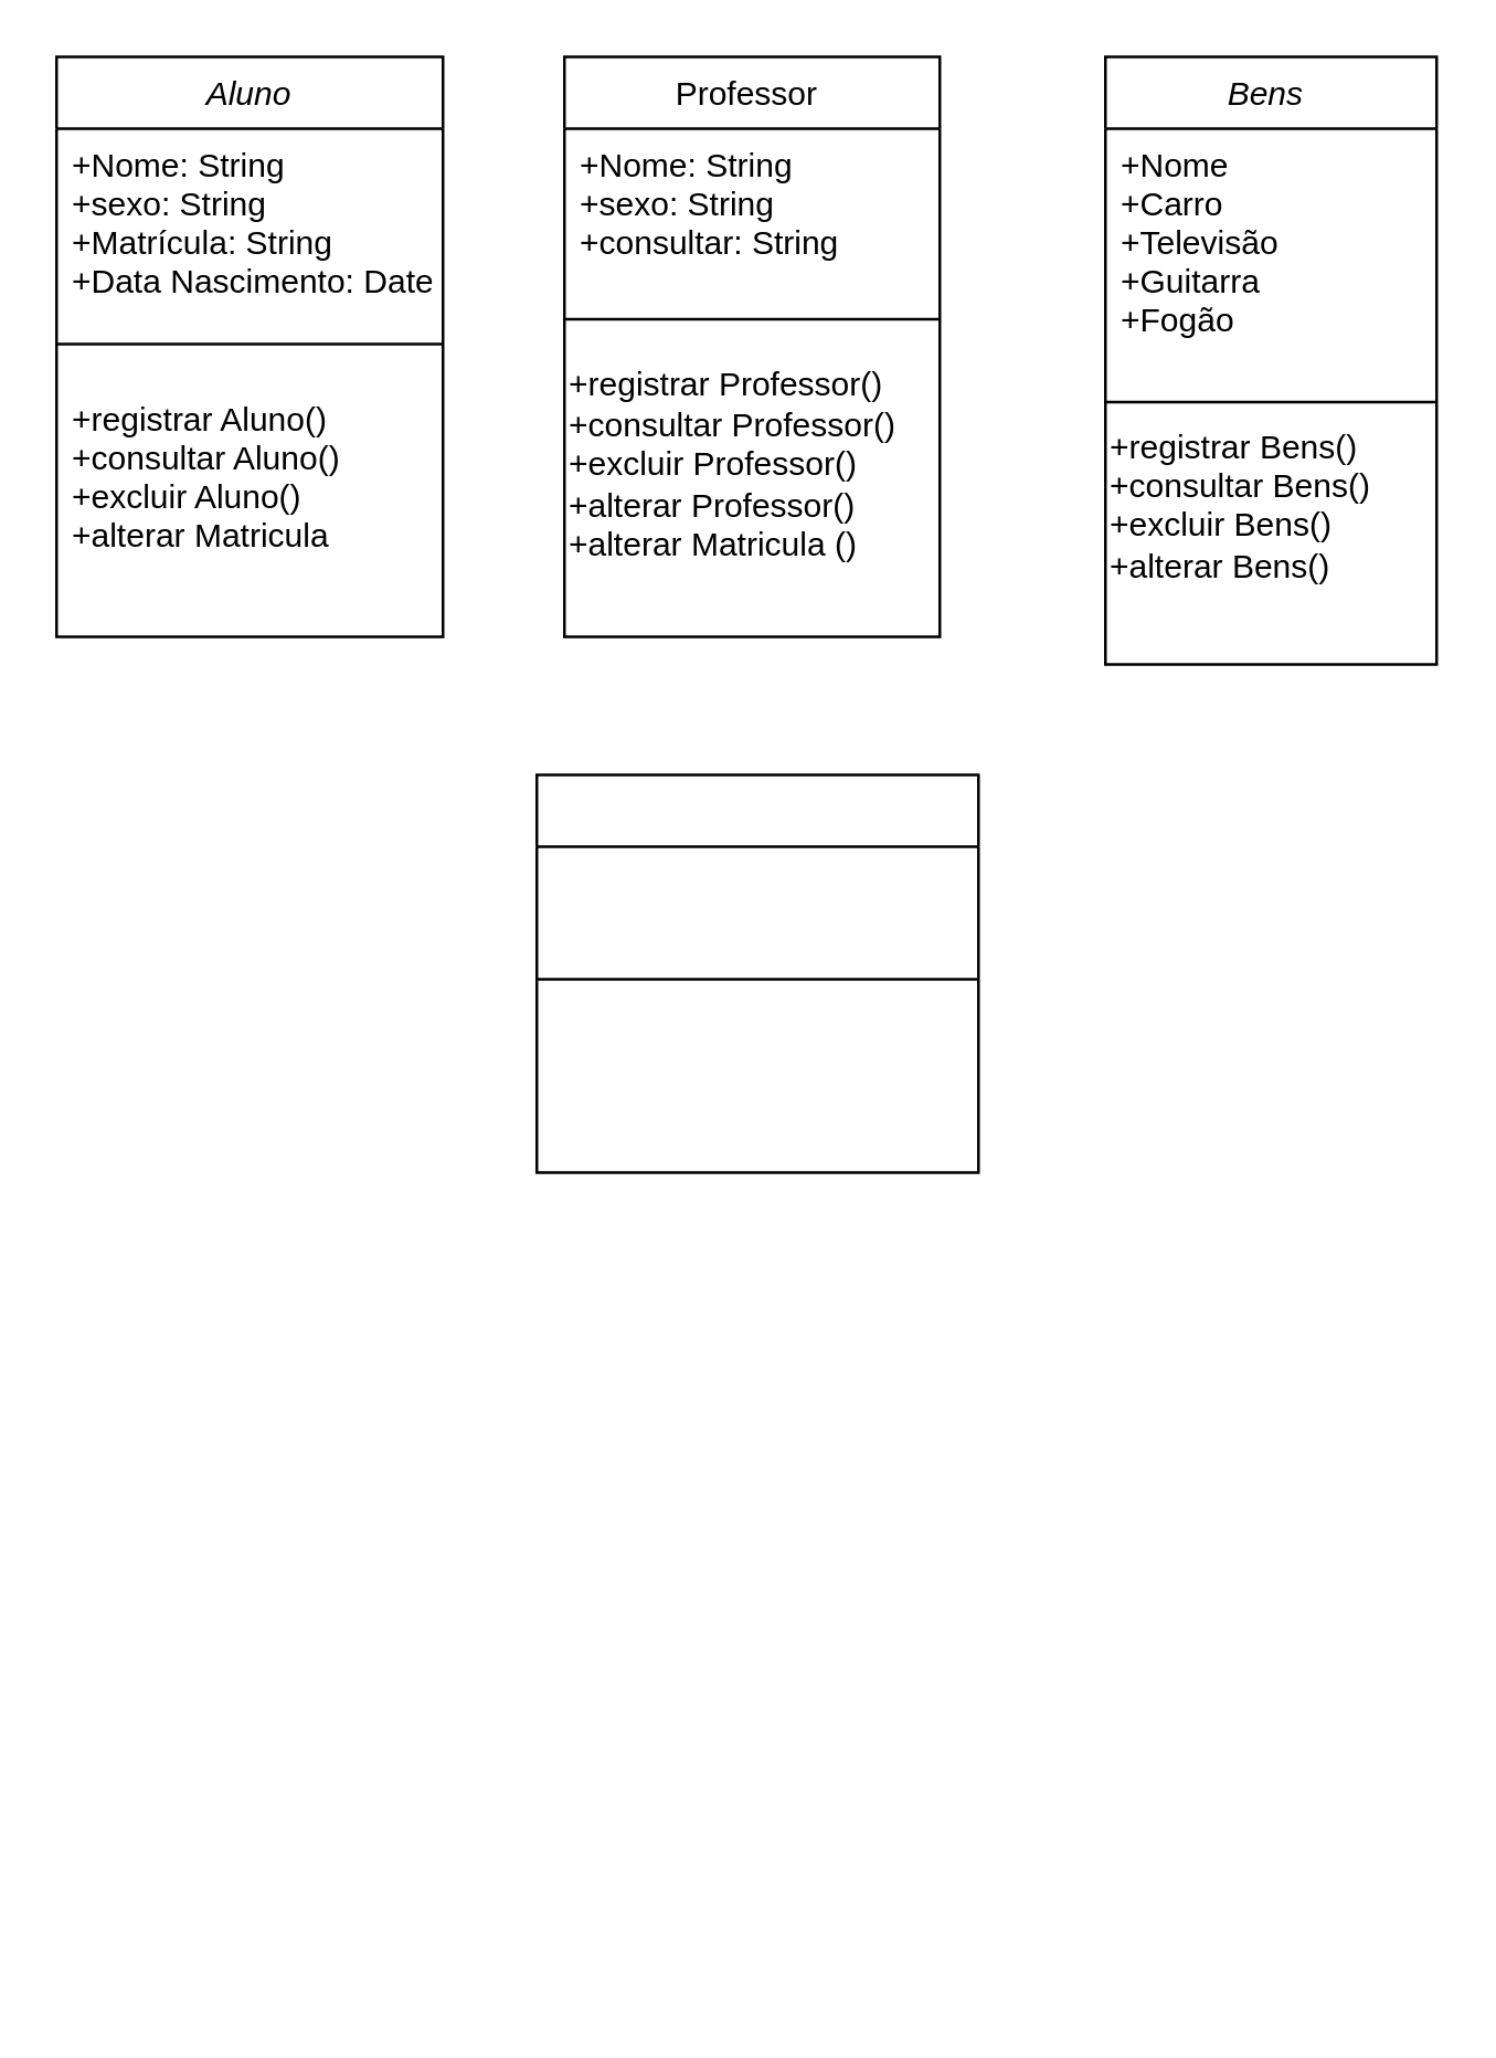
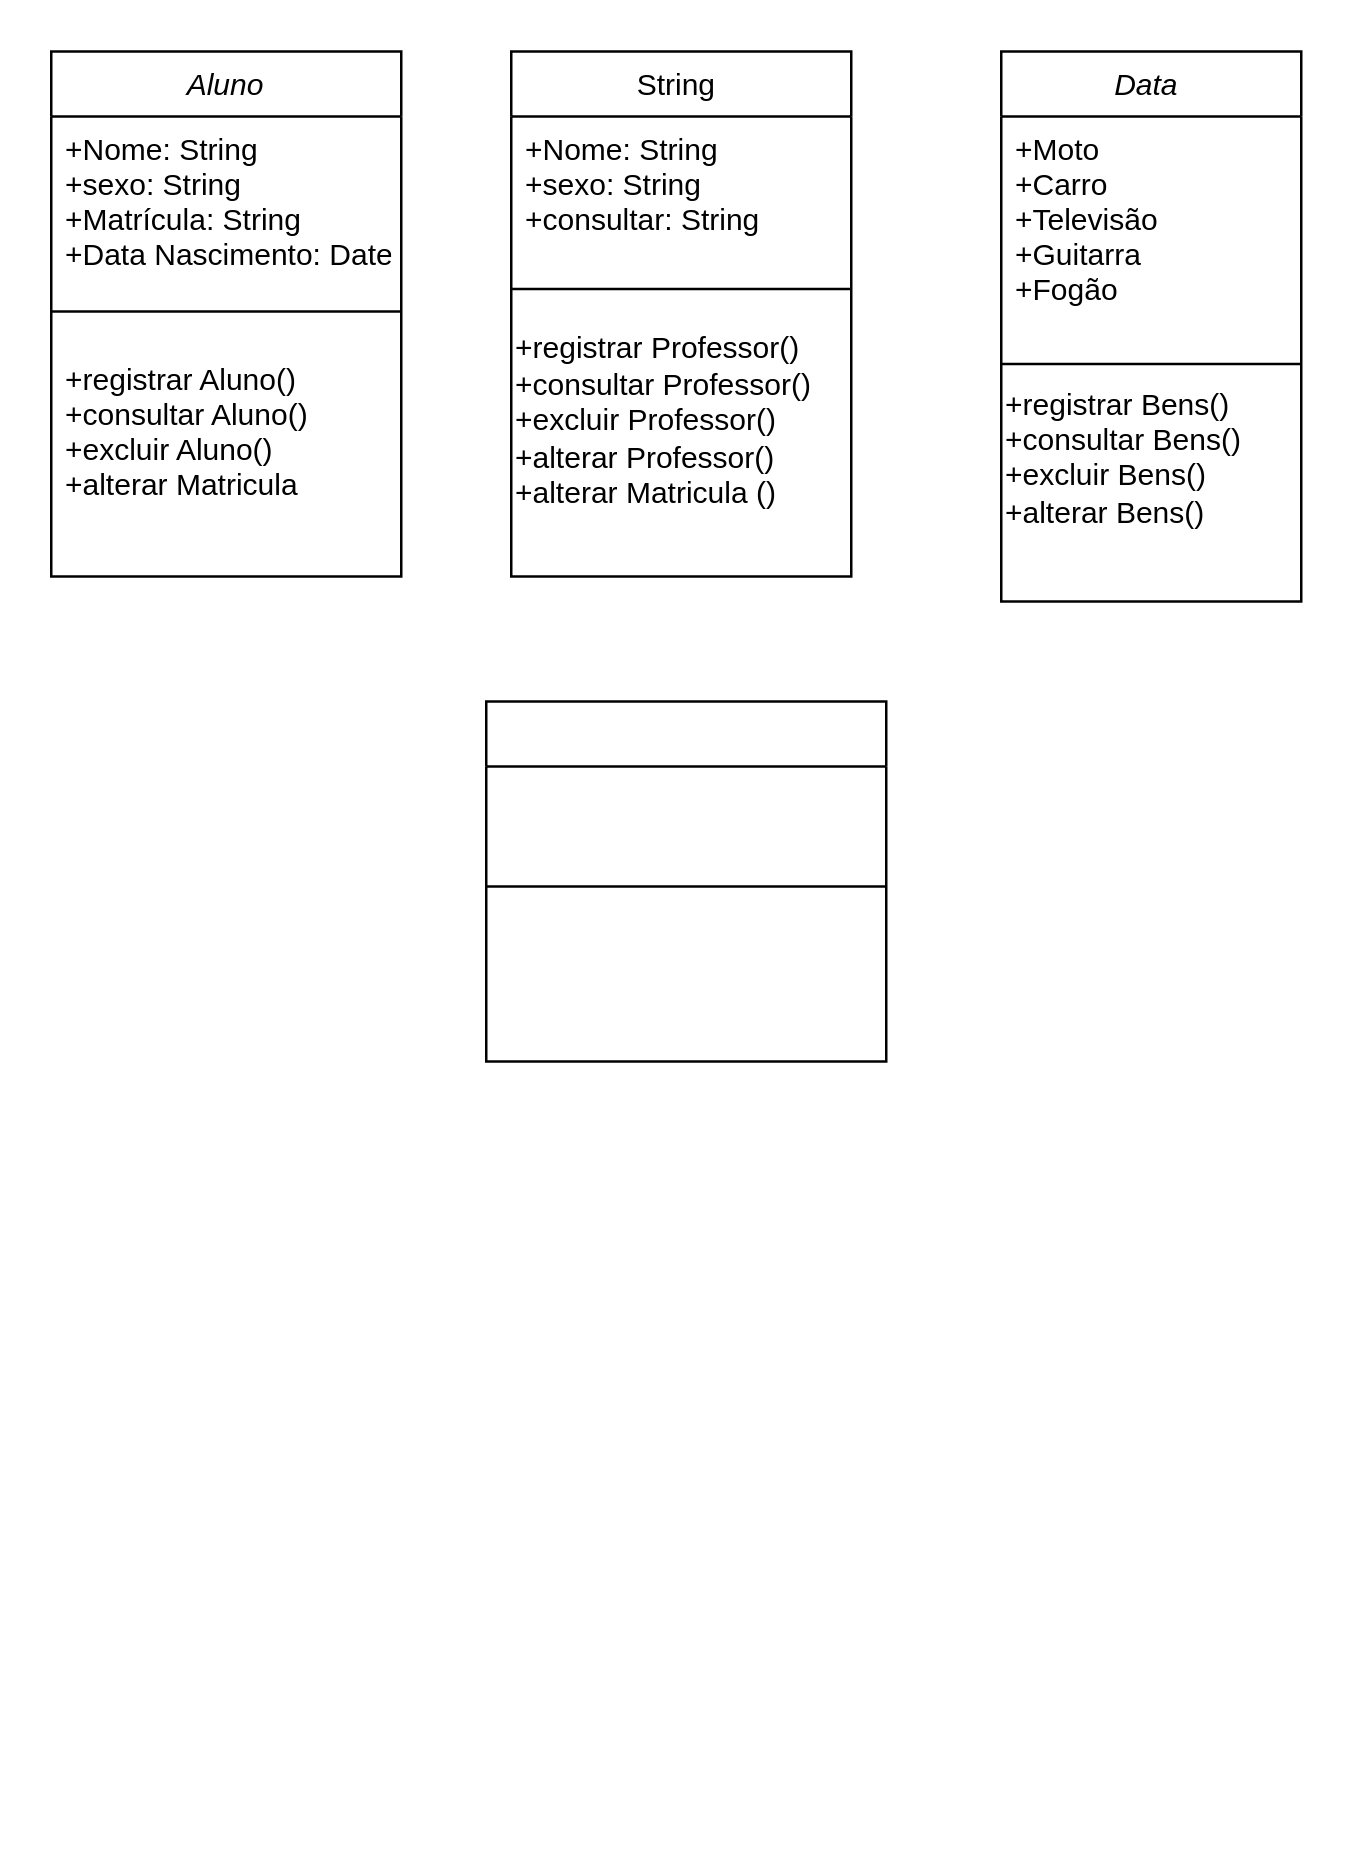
  <mxCell id="0" />
  <mxCell id="1" parent="0" />
  <mxCell id="2" value="Aluno" style="swimlane;fontStyle=2;align=center;verticalAlign=top;childLayout=stackLayout;horizontal=1;startSize=26;horizontalStack=0;resizeParent=1;resizeLast=0;collapsible=1;marginBottom=0;rounded=0;shadow=0;strokeWidth=1;" parent="1" vertex="1"><mxGeometry x="20" y="20" width="140" height="210" as="geometry"><mxRectangle x="220" y="120" width="160" height="26" as="alternateBounds" /></mxGeometry></mxCell>
  <mxCell id="3" value="+Nome: String&#10;+sexo: String&#10;+Matrícula: String&#10;+Data Nascimento: Date" style="text;align=left;verticalAlign=top;spacingLeft=4;spacingRight=4;overflow=hidden;rotatable=0;points=[[0,0.5],[1,0.5]];portConstraint=eastwest;rounded=0;shadow=0;html=0;" parent="2" vertex="1"><mxGeometry y="26" width="140" height="64" as="geometry" /></mxCell>
  <mxCell id="4" value="" style="line;html=1;strokeWidth=1;align=left;verticalAlign=middle;spacingTop=-1;spacingLeft=3;spacingRight=3;rotatable=0;labelPosition=right;points=[];portConstraint=eastwest;" parent="2" vertex="1"><mxGeometry y="90" width="140" height="28" as="geometry" /></mxCell>
  <mxCell id="5" value="+registrar Aluno()&#10;+consultar Aluno()&#10;+excluir Aluno()&#10;+alterar Matricula &#10;" style="text;align=left;verticalAlign=top;spacingLeft=4;spacingRight=4;overflow=hidden;rotatable=0;points=[[0,0.5],[1,0.5]];portConstraint=eastwest;" parent="2" vertex="1"><mxGeometry y="118" width="140" height="62" as="geometry" /></mxCell>
- <mxCell id="6" value="Bens " style="swimlane;fontStyle=2;align=center;verticalAlign=top;childLayout=stackLayout;horizontal=1;startSize=26;horizontalStack=0;resizeParent=1;resizeLast=0;collapsible=1;marginBottom=0;rounded=0;shadow=0;strokeWidth=1;" parent="1" vertex="1"><mxGeometry x="400" y="20" width="120" height="220" as="geometry"><mxRectangle x="230" y="140" width="160" height="26" as="alternateBounds" /></mxGeometry></mxCell>
- <mxCell id="7" value="+Nome&#10;+Carro&#10;+Televisão&#10;+Guitarra&#10;+Fogão" style="text;align=left;verticalAlign=top;spacingLeft=4;spacingRight=4;overflow=hidden;rotatable=0;points=[[0,0.5],[1,0.5]];portConstraint=eastwest;rounded=0;shadow=0;html=0;" parent="6" vertex="1"><mxGeometry y="26" width="120" height="94" as="geometry" /></mxCell>
+ <mxCell id="6" value="Data " style="swimlane;fontStyle=2;align=center;verticalAlign=top;childLayout=stackLayout;horizontal=1;startSize=26;horizontalStack=0;resizeParent=1;resizeLast=0;collapsible=1;marginBottom=0;rounded=0;shadow=0;strokeWidth=1;" parent="1" vertex="1"><mxGeometry x="400" y="20" width="120" height="220" as="geometry"><mxRectangle x="230" y="140" width="160" height="26" as="alternateBounds" /></mxGeometry></mxCell>
+ <mxCell id="7" value="+Moto&#10;+Carro&#10;+Televisão&#10;+Guitarra&#10;+Fogão" style="text;align=left;verticalAlign=top;spacingLeft=4;spacingRight=4;overflow=hidden;rotatable=0;points=[[0,0.5],[1,0.5]];portConstraint=eastwest;rounded=0;shadow=0;html=0;" parent="6" vertex="1"><mxGeometry y="26" width="120" height="94" as="geometry" /></mxCell>
  <mxCell id="8" value="" style="line;html=1;strokeWidth=1;align=left;verticalAlign=middle;spacingTop=-1;spacingLeft=3;spacingRight=3;rotatable=0;labelPosition=right;points=[];portConstraint=eastwest;" parent="6" vertex="1"><mxGeometry y="120" width="120" height="10" as="geometry" /></mxCell>
  <mxCell id="9" value="+registrar Bens()&lt;br style=&quot;padding: 0px ; margin: 0px&quot;&gt;+consultar Bens()&lt;br style=&quot;padding: 0px ; margin: 0px&quot;&gt;+excluir Bens()&lt;br style=&quot;padding: 0px ; margin: 0px&quot;&gt;+alterar Bens()&amp;nbsp;&lt;div style=&quot;padding: 0px ; margin: 0px&quot;&gt;&lt;br style=&quot;padding: 0px ; margin: 0px&quot;&gt;&lt;/div&gt;" style="text;html=1;align=left;verticalAlign=middle;resizable=0;points=[];autosize=1;" parent="6" vertex="1"><mxGeometry y="130" width="120" height="80" as="geometry" /></mxCell>
- <mxCell id="10" value="Professor " style="swimlane;fontStyle=0;align=center;verticalAlign=top;childLayout=stackLayout;horizontal=1;startSize=26;horizontalStack=0;resizeParent=1;resizeLast=0;collapsible=1;marginBottom=0;rounded=0;shadow=0;strokeWidth=1;" parent="1" vertex="1"><mxGeometry x="204" y="20" width="136" height="210" as="geometry"><mxRectangle x="130" y="380" width="160" height="26" as="alternateBounds" /></mxGeometry></mxCell>
+ <mxCell id="10" value="String " style="swimlane;fontStyle=0;align=center;verticalAlign=top;childLayout=stackLayout;horizontal=1;startSize=26;horizontalStack=0;resizeParent=1;resizeLast=0;collapsible=1;marginBottom=0;rounded=0;shadow=0;strokeWidth=1;" parent="1" vertex="1"><mxGeometry x="204" y="20" width="136" height="210" as="geometry"><mxRectangle x="130" y="380" width="160" height="26" as="alternateBounds" /></mxGeometry></mxCell>
  <mxCell id="11" value="+Nome: String&#10;+sexo: String&#10;+consultar: String&#10;" style="text;align=left;verticalAlign=top;spacingLeft=4;spacingRight=4;overflow=hidden;rotatable=0;points=[[0,0.5],[1,0.5]];portConstraint=eastwest;rounded=0;shadow=0;html=0;" parent="10" vertex="1"><mxGeometry y="26" width="136" height="54" as="geometry" /></mxCell>
  <mxCell id="12" value="" style="line;html=1;strokeWidth=1;align=left;verticalAlign=middle;spacingTop=-1;spacingLeft=3;spacingRight=3;rotatable=0;labelPosition=right;points=[];portConstraint=eastwest;" parent="10" vertex="1"><mxGeometry y="80" width="136" height="30" as="geometry" /></mxCell>
  <mxCell id="13" value="+registrar Professor()&lt;br style=&quot;padding: 0px ; margin: 0px&quot;&gt;+consultar Professor()&lt;br style=&quot;padding: 0px ; margin: 0px&quot;&gt;+excluir Professor()&lt;br style=&quot;padding: 0px ; margin: 0px&quot;&gt;+alterar Professor()&lt;br&gt;+alterar Matricula ()&lt;br&gt;&lt;div style=&quot;padding: 0px ; margin: 0px&quot;&gt;&lt;br style=&quot;padding: 0px ; margin: 0px&quot;&gt;&lt;/div&gt;" style="text;html=1;align=left;verticalAlign=middle;resizable=0;points=[];autosize=1;" parent="10" vertex="1"><mxGeometry y="110" width="136" height="90" as="geometry" /></mxCell>
  <mxCell id="14" value="" style="resizable=0;align=left;verticalAlign=bottom;labelBackgroundColor=none;fontSize=12;" parent="1" connectable="0" vertex="1"><mxGeometry x="220" y="503" as="geometry" /></mxCell>
  <mxCell id="15" value="" style="resizable=0;align=left;verticalAlign=bottom;labelBackgroundColor=none;fontSize=12;" parent="1" connectable="0" vertex="1"><mxGeometry x="160" y="723" as="geometry" /></mxCell>
  <mxCell id="16" value="" style="swimlane;fontStyle=2;align=center;verticalAlign=top;childLayout=stackLayout;horizontal=1;startSize=26;horizontalStack=0;resizeParent=1;resizeLast=0;collapsible=1;marginBottom=0;rounded=0;shadow=0;strokeWidth=1;" parent="1" vertex="1"><mxGeometry x="194" y="280" width="160" height="144" as="geometry"><mxRectangle x="190" y="640" width="160" height="26" as="alternateBounds" /></mxGeometry></mxCell>
  <mxCell id="17" value="&#10;&#10;&#10;&#10;" style="text;align=left;verticalAlign=top;spacingLeft=4;spacingRight=4;overflow=hidden;rotatable=0;points=[[0,0.5],[1,0.5]];portConstraint=eastwest;rounded=0;shadow=0;html=0;" parent="16" vertex="1"><mxGeometry y="26" width="160" height="44" as="geometry" /></mxCell>
  <mxCell id="18" value="" style="line;html=1;strokeWidth=1;align=left;verticalAlign=middle;spacingTop=-1;spacingLeft=3;spacingRight=3;rotatable=0;labelPosition=right;points=[];portConstraint=eastwest;" parent="16" vertex="1"><mxGeometry y="70" width="160" height="8" as="geometry" /></mxCell>
